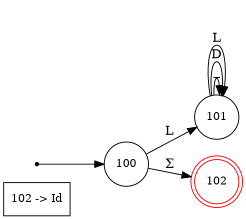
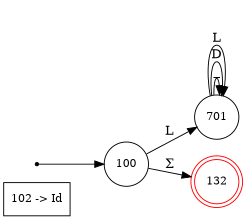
  digraph {
    rankdir=LR
    node [fontsize=12 shape=circle color=black]
    n1 [label="102 -> Id" shape=rectangle color=""]
    n2 [label=100]
-   n3 [label=101]
-   n4 [color=red label=102 shape=doublecircle]
+   n3 [label=701]
+   n4 [color=red label=132 shape=doublecircle]
    n5 [label=102 shape=point]
    n2 -> n3 [label=L]
    n2 -> n4 [label="Σ"]
    n3 -> n3 [label=_]
    n3 -> n3 [label=D]
    n3 -> n3 [label=L]
    n5 -> n2
  }
